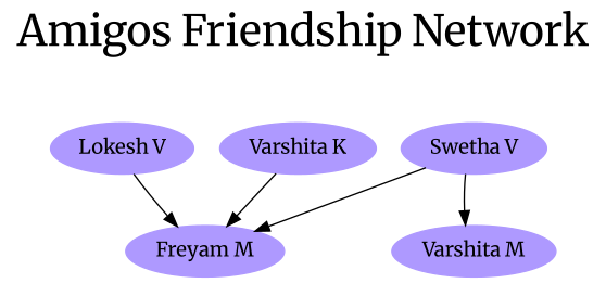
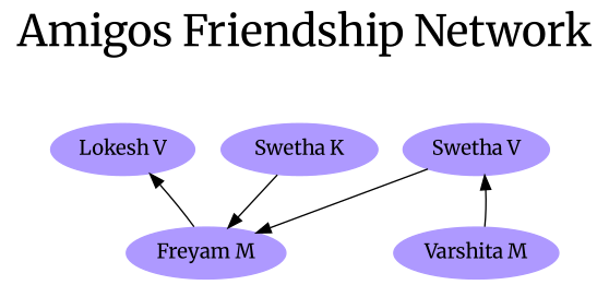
  digraph {
    fontname=Merriweather
    fontsize=30
    label="Amigos Friendship Network"
    labelloc=t
    node [color=".7 .4 1.0" fontname=Merriweather shape=oval style=filled]
    edge [fontname=Merriweather]
    "Lokesh V"
    "Freyam M"
-   "Varshita K"
+   "Varshita K" [label="Swetha K"]
    "Swetha V"
    n5 [label="Varshita M"]
-   "Lokesh V" -> "Freyam M"
+   "Freyam M" -> "Lokesh V"
    "Varshita K" -> "Freyam M"
    "Swetha V" -> "Freyam M"
-   "Swetha V" -> n5
+   n5 -> "Swetha V"
  }
